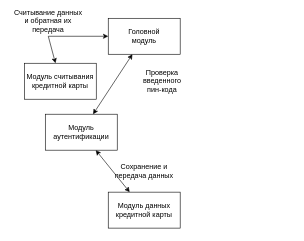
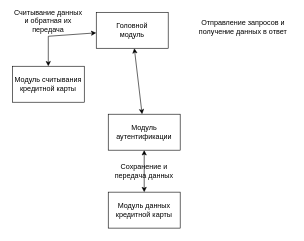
  <mxCell id="0" />
  <mxCell id="1" parent="0" />
- <mxCell id="2" value="Головной &lt;br&gt;модуль" style="rounded=0;whiteSpace=wrap;html=1;" vertex="1" parent="1"><mxGeometry x="180" y="30" width="120" height="60" as="geometry" /></mxCell>
- <mxCell id="3" value="Модуль считывания кредитной карты" style="rounded=0;whiteSpace=wrap;html=1;" vertex="1" parent="1"><mxGeometry x="40" y="105" width="120" height="60" as="geometry" /></mxCell>
- <mxCell id="4" value="Модуль аутентификации" style="rounded=0;whiteSpace=wrap;html=1;" vertex="1" parent="1"><mxGeometry x="75" y="190" width="120" height="60" as="geometry" /></mxCell>
+ <mxCell id="2" value="Головной &lt;br&gt;модуль" style="rounded=0;whiteSpace=wrap;html=1;" vertex="1" parent="1"><mxGeometry x="160" y="20" width="120" height="60" as="geometry" /></mxCell>
+ <mxCell id="3" value="Модуль считывания кредитной карты" style="rounded=0;whiteSpace=wrap;html=1;" vertex="1" parent="1"><mxGeometry x="20" y="110" width="120" height="60" as="geometry" /></mxCell>
+ <mxCell id="4" value="Модуль аутентификации" style="rounded=0;whiteSpace=wrap;html=1;" vertex="1" parent="1"><mxGeometry x="180" y="190" width="120" height="60" as="geometry" /></mxCell>
  <mxCell id="5" value="Модуль данных кредитной карты" style="rounded=0;whiteSpace=wrap;html=1;" vertex="1" parent="1"><mxGeometry x="180" y="320" width="120" height="60" as="geometry" /></mxCell>
  <mxCell id="6" value="" style="endArrow=classic;startArrow=classic;html=1;rounded=0;" edge="1" parent="1" source="3" target="2"><mxGeometry width="50" height="50" relative="1" as="geometry"><mxPoint x="240" y="270" as="sourcePoint" /><mxPoint x="290" y="220" as="targetPoint" /><Array as="points"><mxPoint x="80" y="60" /></Array></mxGeometry></mxCell>
  <mxCell id="7" value="" style="endArrow=classic;startArrow=classic;html=1;rounded=0;" edge="1" parent="1" source="4" target="2"><mxGeometry width="50" height="50" relative="1" as="geometry"><mxPoint x="240" y="190" as="sourcePoint" /><mxPoint x="290" y="220" as="targetPoint" /></mxGeometry></mxCell>
  <mxCell id="8" value="" style="endArrow=classic;startArrow=classic;html=1;rounded=0;" edge="1" parent="1" source="5" target="4"><mxGeometry width="50" height="50" relative="1" as="geometry"><mxPoint x="240" y="270" as="sourcePoint" /><mxPoint x="290" y="220" as="targetPoint" /></mxGeometry></mxCell>
- <mxCell id="9" value="Проверка введенного пин-кода" style="text;html=1;strokeColor=none;fillColor=none;align=center;verticalAlign=middle;whiteSpace=wrap;rounded=0;" vertex="1" parent="1"><mxGeometry x="240" y="120" width="60" height="30" as="geometry" /></mxCell>
  <mxCell id="10" value="Сохранение и передача данных" style="text;html=1;strokeColor=none;fillColor=none;align=center;verticalAlign=middle;whiteSpace=wrap;rounded=0;" vertex="1" parent="1"><mxGeometry x="185" y="270" width="110" height="30" as="geometry" /></mxCell>
+ <mxCell id="11" value="Отправление запросов и получение данных в ответ" style="text;html=1;strokeColor=none;fillColor=none;align=center;verticalAlign=middle;whiteSpace=wrap;rounded=0;" vertex="1" parent="1"><mxGeometry x="325" y="30" width="160" height="30" as="geometry" /></mxCell>
  <mxCell id="12" value="Считывание данных и обратная их передача" style="text;html=1;strokeColor=none;fillColor=none;align=center;verticalAlign=middle;whiteSpace=wrap;rounded=0;" vertex="1" parent="1"><mxGeometry x="20" y="20" width="120" height="30" as="geometry" /></mxCell>
